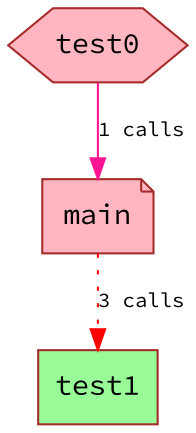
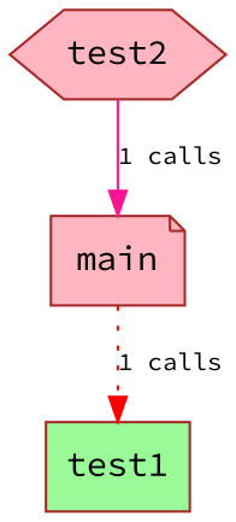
  digraph {
    fontname="Source Code Pro"
    node [color=brown fillcolor=lightpink fontname="Source Code Pro" style=filled]
    edge [arrowhead=normal fontname="Source Code Pro" fontsize=10]
    main [shape=note]
    test1 [fillcolor=palegreen shape=box]
-   test2 [shape=hexagon label=test0]
-   main -> test1 [color=red label="3 calls" style=dotted]
+   test2 [shape=hexagon]
+   main -> test1 [color=red label="1 calls" style=dotted]
    test2 -> main [color=deeppink label="1 calls" style=solid]
  }
